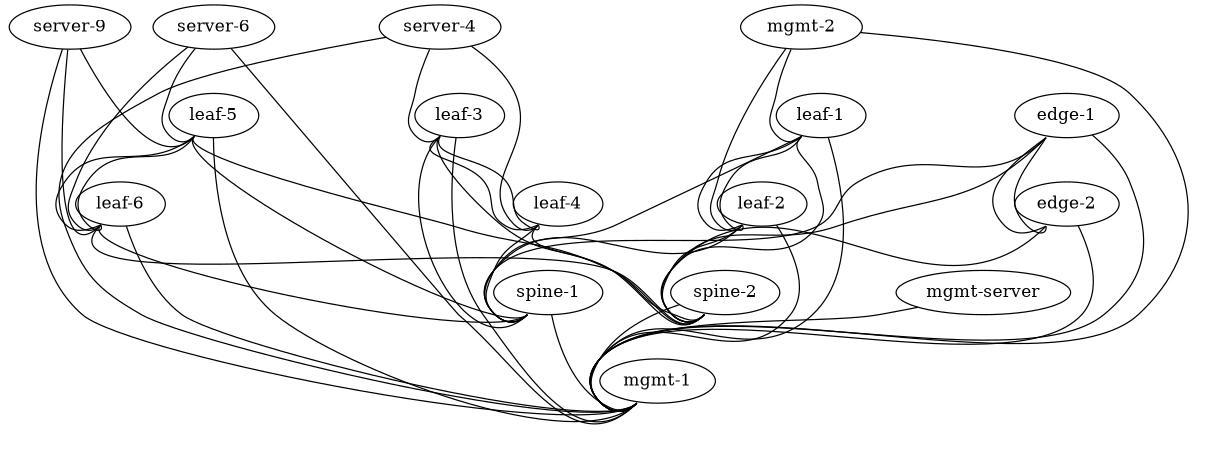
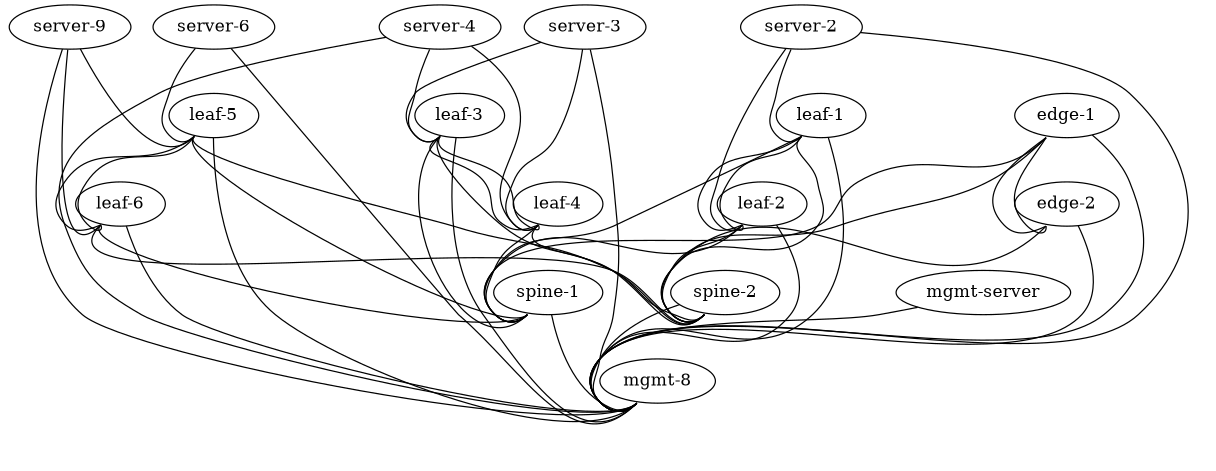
  graph {
    node [config="./helper_scripts/config_production_switch.sh" function=leaf memory=768 vagrant=eth1 version="3.4.3" os="CumulusCommunity/cumulus-vx"]
    edge [headport=swp2 tailport=eth0]
    "leaf-1" [as="CumulusCommunity/cumulus-vx" os=""]
    "leaf-2"
    "spine-1" [function=spine]
    "spine-2" [function=spine]
-   "mgmt-1" [config="./helper_scripts/config_mgmt_production_switch.sh" function=mgmt]
+   "mgmt-1" [config="./helper_scripts/config_mgmt_production_switch.sh" function=mgmt label="mgmt-8"]
    "leaf-3"
    "leaf-4"
    "leaf-5"
    "leaf-6"
    "edge-1" [function="edge"]
    "edge-2" [function="edge"]
    "mgmt-server" [config="./helper_scripts/config_mgmt_production_server.sh" function="mgmt-server" memory=1024 os="CumulusCommunity/vx_oob_server" version="1.0.3"]
-   "server-2" [config="./helper_scripts/config_production_server.sh" function=host vagrant=eth3 label="mgmt-2"]
+   "server-2" [config="./helper_scripts/config_production_server.sh" function=host vagrant=eth3]
+   "server-3" [config="./helper_scripts/config_production_server.sh" function=host vagrant=eth3]
    "server-4" [config="./helper_scripts/config_production_server.sh" function=host vagrant=eth3]
    n16 [config="./helper_scripts/config_production_server.sh" function=host label="server-9" vagrant=eth3]
    "server-6" [config="./helper_scripts/config_production_server.sh" function=host vagrant=eth3]
    "leaf-1" -- "leaf-2" [headport=swp53 tailport=swp53]
    "leaf-1" -- "leaf-2" [headport=swp54 tailport=swp54]
    "leaf-1" -- "spine-1" [headport=swp1 tailport=swp51]
    "leaf-1" -- "spine-2" [headport=swp1 tailport=swp52]
    "leaf-1" -- "mgmt-1" [headport=swp1 left_mac="a0:00:00:00:00:11"]
    "leaf-2" -- "spine-1" [tailport=swp51]
    "leaf-2" -- "spine-2" [tailport=swp52]
    "leaf-2" -- "mgmt-1" [left_mac="a0:00:00:00:00:12"]
    "spine-1" -- "mgmt-1" [headport=swp7 left_mac="a0:00:00:00:00:21"]
    "spine-2" -- "mgmt-1" [headport=swp8 left_mac="a0:00:00:00:00:22"]
    "leaf-3" -- "spine-1" [headport=swp3 tailport=swp51]
    "leaf-3" -- "spine-2" [headport=swp3 tailport=swp52]
    "leaf-3" -- "mgmt-1" [headport=swp3 left_mac="a0:00:00:00:00:13"]
    "leaf-3" -- "leaf-4" [headport=swp53 tailport=swp53]
    "leaf-3" -- "leaf-4" [headport=swp54 tailport=swp54]
    "leaf-4" -- "spine-1" [headport=swp4 tailport=swp51]
    "leaf-4" -- "spine-2" [headport=swp4 tailport=swp52]
    "leaf-5" -- "spine-1" [headport=swp5 tailport=swp51]
    "leaf-5" -- "spine-2" [headport=swp5 tailport=swp52]
    "leaf-5" -- "mgmt-1" [headport=swp5 left_mac="a0:00:00:00:00:15"]
    "leaf-5" -- "leaf-6" [headport=swp53 tailport=swp53]
    "leaf-5" -- "leaf-6" [headport=swp54 tailport=swp54]
    "leaf-6" -- "spine-1" [headport=swp6 tailport=swp51]
    "leaf-6" -- "spine-2" [headport=swp6 tailport=swp52]
    "leaf-6" -- "mgmt-1" [headport=swp6 left_mac="a0:00:00:00:00:16"]
    "edge-1" -- "spine-1" [headport=swp51 tailport=swp51]
    "edge-1" -- "spine-2" [headport=swp51 tailport=swp52]
    "edge-1" -- "mgmt-1" [headport=swp9 left_mac="a0:00:00:00:00:41"]
    "edge-1" -- "edge-2" [headport=swp53 tailport=swp53]
    "edge-1" -- "edge-2" [headport=swp54 tailport=swp54]
    "edge-2" -- "spine-2" [headport=swp52 tailport=swp52]
    "edge-2" -- "mgmt-1" [headport=swp10 left_mac="a0:00:00:00:00:42"]
    "mgmt-server" -- "mgmt-1" [headport=swp11 right_mac="a0:00:00:00:00:61"]
    "server-2" -- "leaf-1" [left_mac="00:03:00:22:22:01" tailport=eth1]
    "server-2" -- "leaf-2" [left_mac="00:03:00:22:22:02" tailport=eth2]
    "server-2" -- "mgmt-1" [headport=swp13 left_mac="a0:00:00:00:00:32"]
+   "server-3" -- "mgmt-1" [headport=swp14 left_mac="a0:00:00:00:00:33"]
+   "server-3" -- "leaf-3" [headport=swp1 left_mac="00:03:00:33:33:01" tailport=eth1]
+   "server-3" -- "leaf-4" [headport=swp1 left_mac="00:03:00:33:33:02" tailport=eth2]
    "server-4" -- "mgmt-1" [headport=swp15 left_mac="a0:00:00:00:00:34"]
    "server-4" -- "leaf-3" [left_mac="00:03:00:44:44:01" tailport=eth1]
    "server-4" -- "leaf-4" [left_mac="00:03:00:44:44:02" tailport=eth2]
    n16 -- "mgmt-1" [headport=swp16 left_mac="a0:00:00:00:00:35"]
    n16 -- "leaf-5" [headport=swp1 left_mac="00:03:00:55:55:01" tailport=eth1]
    n16 -- "leaf-6" [headport=swp1 left_mac="00:03:00:55:55:02" tailport=eth2]
    "server-6" -- "mgmt-1" [headport=swp17 left_mac="a0:00:00:00:00:36"]
    "server-6" -- "leaf-5" [left_mac="00:03:00:66:66:01" tailport=eth1]
-   "server-6" -- "leaf-6" [left_mac="00:03:00:66:66:02" tailport=eth2]
  }
